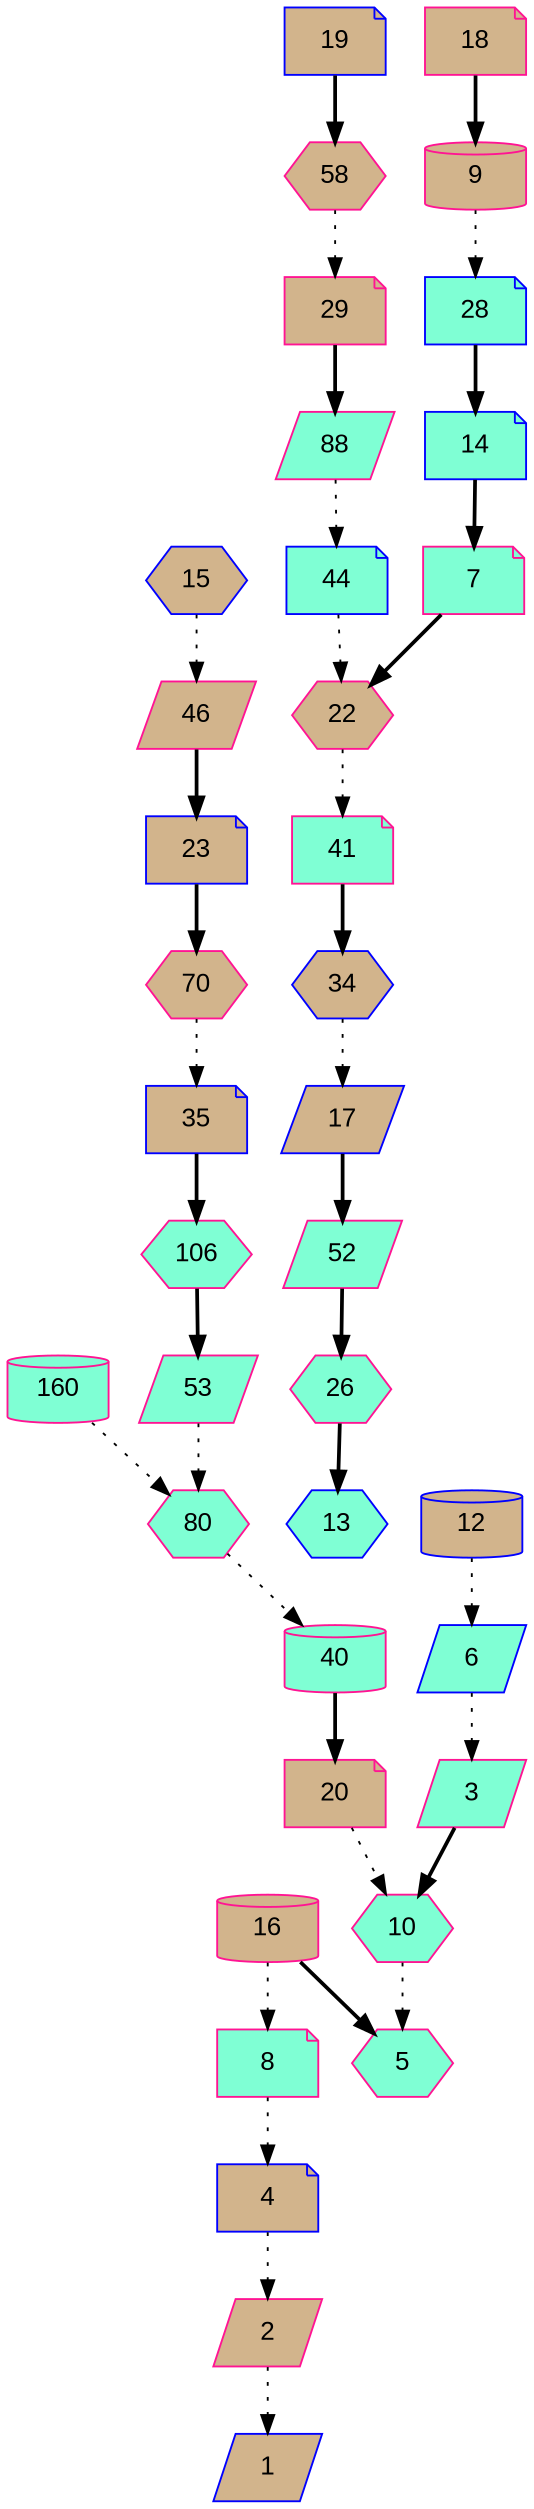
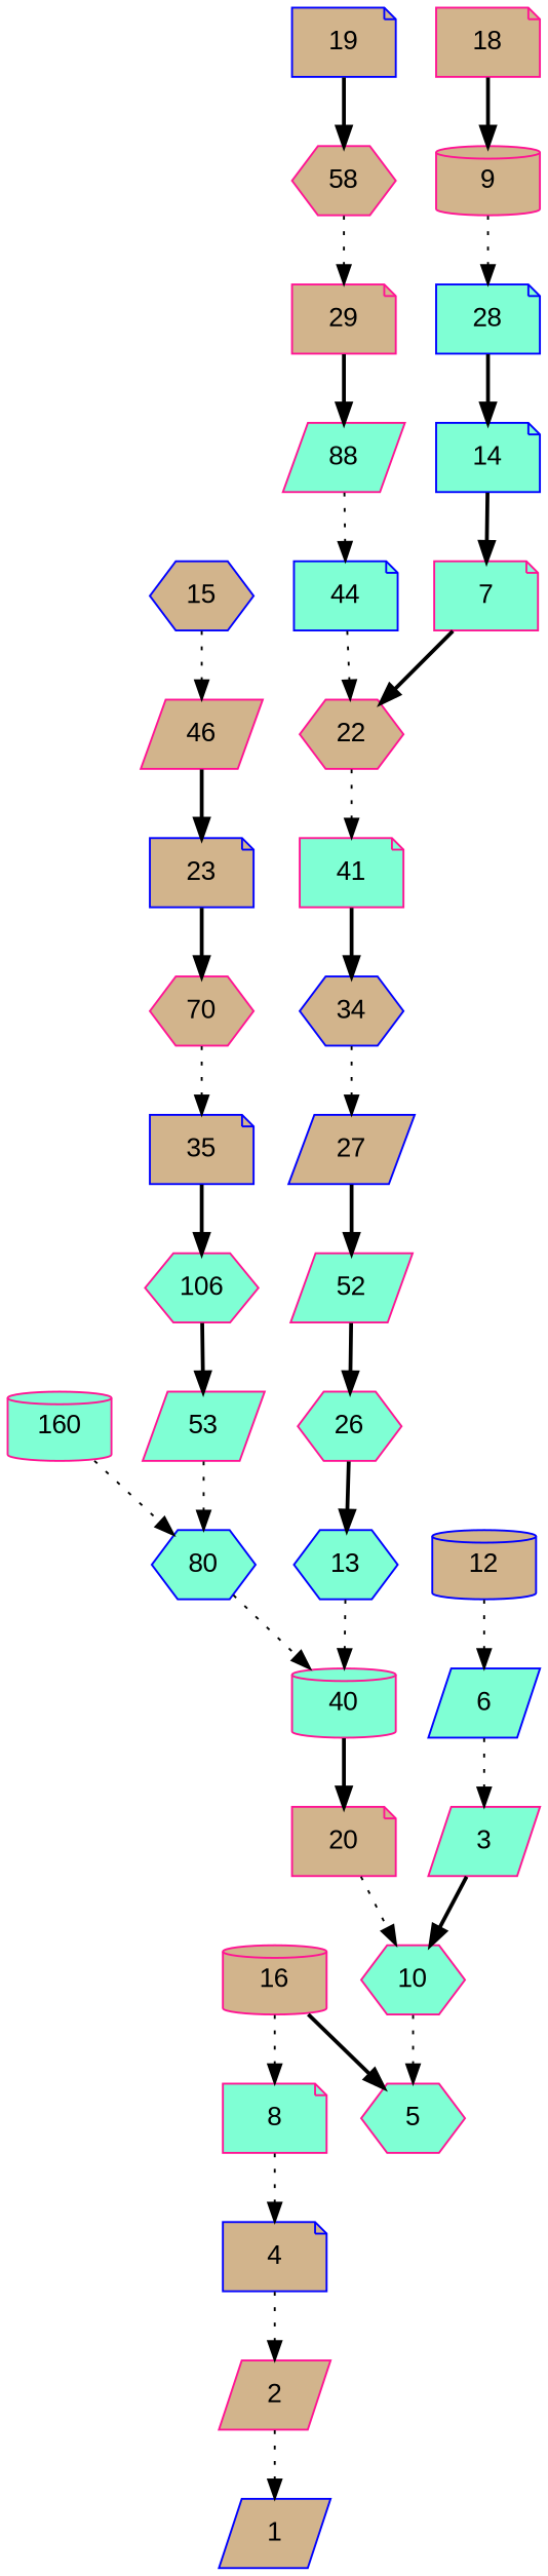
  digraph {
    fontname="Liberation Sans"
    node [color=deeppink fillcolor=tan fontname="Liberation Sans" shape=note style=filled]
    edge [fontname="Liberation Sans" style=dotted]
    2 [shape=parallelogram]
    1 [color=blue shape=parallelogram]
    4 [color=blue]
    8 [fillcolor=aquamarine]
    16 [shape=cylinder]
    5 [fillcolor=aquamarine shape=hexagon]
    10 [fillcolor=aquamarine shape=hexagon]
    20
    40 [fillcolor=aquamarine shape=cylinder]
-   80 [fillcolor=aquamarine shape=hexagon]
+   80 [color=blue fillcolor=aquamarine shape=hexagon]
    160 [fillcolor=aquamarine shape=cylinder]
    53 [fillcolor=aquamarine shape=parallelogram]
    106 [fillcolor=aquamarine shape=hexagon]
    35 [color=blue]
    70 [shape=hexagon]
    23 [color=blue]
    46 [shape=parallelogram]
    15 [color=blue shape=hexagon]
    13 [color=blue fillcolor=aquamarine shape=hexagon]
    26 [fillcolor=aquamarine shape=hexagon]
    52 [fillcolor=aquamarine shape=parallelogram]
-   17 [color=blue shape=parallelogram]
+   17 [color=blue shape=parallelogram label=27]
    34 [color=blue shape=hexagon]
    n24 [fillcolor=aquamarine label=41]
    22 [shape=hexagon]
    44 [color=blue fillcolor=aquamarine]
    88 [fillcolor=aquamarine shape=parallelogram]
    29
    58 [shape=hexagon]
    19 [color=blue]
    7 [fillcolor=aquamarine]
    14 [color=blue fillcolor=aquamarine]
    28 [color=blue fillcolor=aquamarine]
    9 [shape=cylinder]
    18
    3 [fillcolor=aquamarine shape=parallelogram]
    6 [color=blue fillcolor=aquamarine shape=parallelogram]
    12 [color=blue shape=cylinder]
    2 -> 1
    4 -> 2
    8 -> 4
    16 -> 8
    16 -> 5 [style=bold]
    10 -> 5
    20 -> 10
    40 -> 20 [style=bold]
    80 -> 40
    160 -> 80
    53 -> 80
    106 -> 53 [style=bold]
    35 -> 106 [style=bold]
    70 -> 35
    23 -> 70 [style=bold]
    46 -> 23 [style=bold]
    15 -> 46
+   13 -> 40
    26 -> 13 [style=bold]
    52 -> 26 [style=bold]
    17 -> 52 [style=bold]
    34 -> 17
    n24 -> 34 [style=bold]
    22 -> n24
    44 -> 22
    88 -> 44
    29 -> 88 [style=bold]
    58 -> 29
    19 -> 58 [style=bold]
    7 -> 22 [style=bold]
    14 -> 7 [style=bold]
    28 -> 14 [style=bold]
    9 -> 28
    18 -> 9 [style=bold]
    3 -> 10 [style=bold]
    6 -> 3
    12 -> 6
  }
